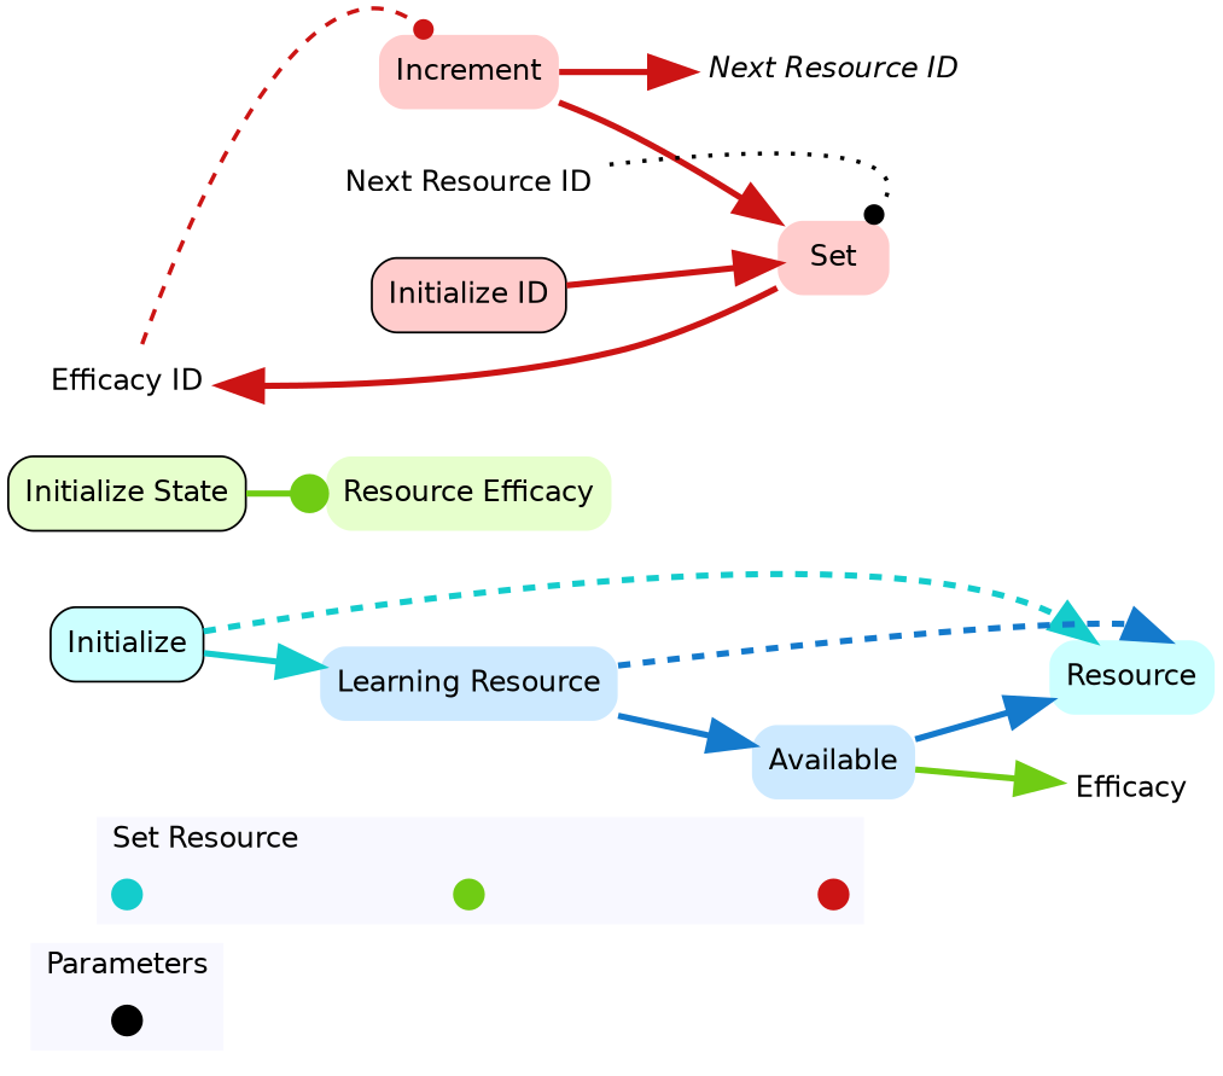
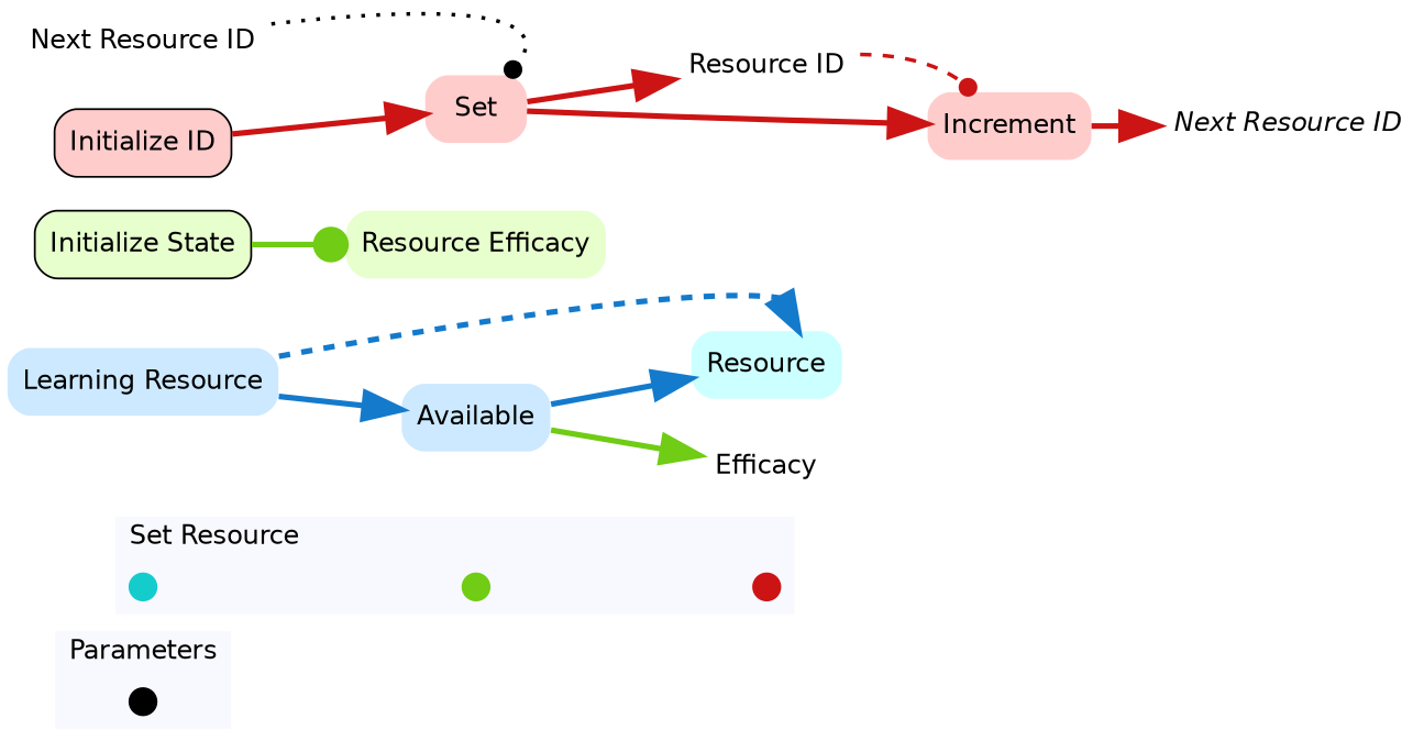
  digraph {
    concentrate=true
    rankdir=LR
    node [color=black shape=none style="rounded,filled" fontname=Helvetica]
    edge [arrowsize=2.0 color="0.0, 0.9 , 0.8" penwidth=3.0]
    contextOverview [fixedsize=true fontcolor=white height=.2 shape=point style=filled width=.2 fontname=""]
    intializeNonFrameworkOverview [color="0.5, 0.9 , 0.8" fixedsize=true fontcolor=white height=.2 shape=point style=filled width=.2]
    initializeStateOverview [color="0.25, 0.9 , 0.8" fixedsize=true fontcolor=white height=.2 shape=point style=filled width=.2]
    initializeIDOverview [color="0.0, 0.9 , 0.8" fixedsize=true fontcolor=white height=.2 shape=point style=filled width=.2]
    n5 [color=none fillcolor=white fontsize=14 label=Efficacy style=filled]
    n6 [fillcolor="0.25, 0.2, 1.0" label="Initialize State" shape=box]
    n7 [color="0.25, 0.2, 1.0" label="Resource Efficacy"]
-   n8 [fillcolor="0.5, 0.2, 1.0" label=Initialize shape=box]
    n9 [color=gray fillcolor="0.574, 0.2, 1.0" label="Learning Resource"]
    n10 [color="0.5, 0.2, 1.0" label=Resource]
    n11 [color="0.574, 0.2, 1.0" label=Available]
-   n12 [color=none fillcolor=white fontsize=14 label="Efficacy ID" style=filled]
+   n12 [color=none fillcolor=white fontsize=14 label="Resource ID" style=filled]
    n13 [color="0.0, 0.2, 1.0" label=Increment]
    n14 [color=none fillcolor=white fontsize=14 label=<<i>Next Resource ID</i>> style=filled]
    n15 [fillcolor="0.0, 0.2, 1.0" label="Initialize ID" shape=box]
    n16 [color="0.0, 0.2, 1.0" label=Set]
    n17 [label="Next Resource ID" color="" style=""]
    subgraph cluster_1 {
      color=white
      fillcolor=ghostwhite
      fontname=Helvetica
      label=Parameters
      labeljust=l
      style=filled
      contextOverview
    }
    subgraph cluster_2 {
      color=white
      fillcolor=ghostwhite
      fontname=Helvetica
      label="Set Resource"
      labeljust=l
      nodesep=0.1
      style=filled
      intializeNonFrameworkOverview
      initializeStateOverview
      initializeIDOverview
    }
    intializeNonFrameworkOverview -> initializeStateOverview [style=invis arrowsize="" color="" penwidth=""]
    initializeStateOverview -> initializeIDOverview [style=invis arrowsize="" color="" penwidth=""]
    n6 -> n7 [arrowhead=dot color="0.25, 0.9 , 0.8"]
-   n8 -> n9 [color="0.5, 0.9 , 0.8"]
-   n8 -> n10 [color="0.5, 0.9 , 0.8" headport=nw style=dashed]
    n9 -> n10 [color="0.574, 0.9 , 0.8" headport=ne style=dashed]
    n9 -> n11 [color="0.574, 0.9 , 0.8"]
    n11 -> n5 [color="0.25, 0.9 , 0.8"]
    n11 -> n10 [color="0.574, 0.9 , 0.8"]
    n12 -> n13 [arrowhead=dot headport=nw penwidth=2.0 style=dashed arrowsize=""]
    n13 -> n14
    n15 -> n16
    n16 -> n12
-   n13 -> n16
+   n16 -> n13
    n17 -> n16 [arrowhead=dot color=black headport=ne penwidth=2.0 style=dotted arrowsize=""]
  }
